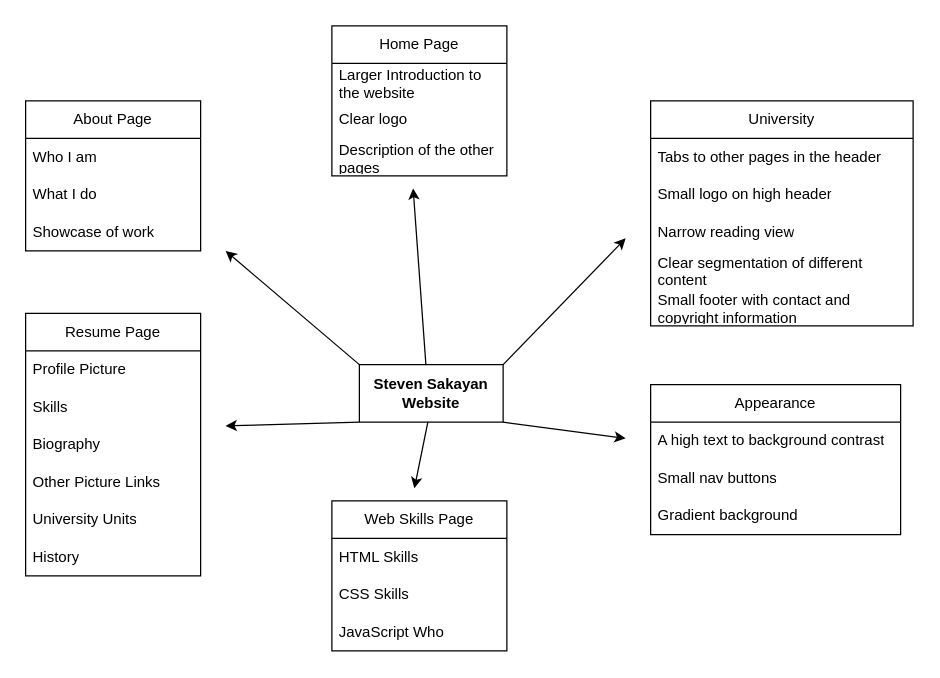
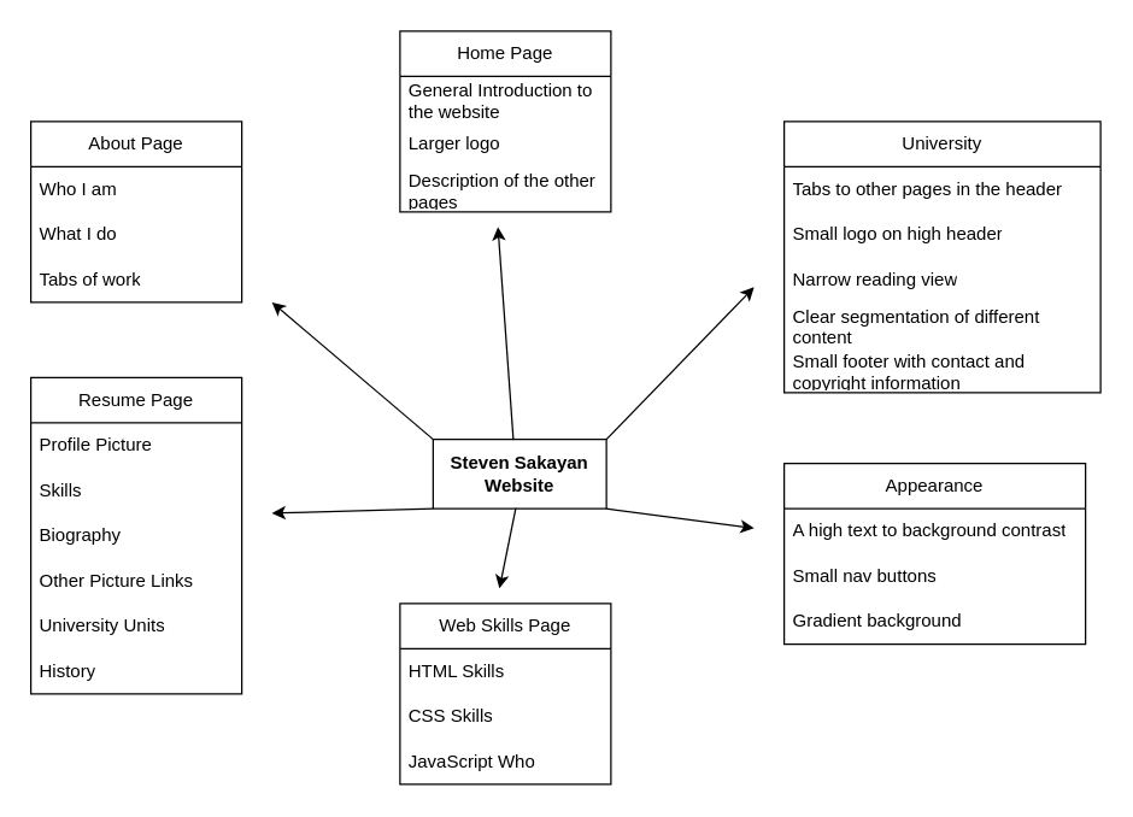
  <mxCell id="0" />
  <mxCell id="1" parent="0" />
  <mxCell id="2" value="Steven Sakayan Website" style="rounded=0;whiteSpace=wrap;html=1;fontStyle=1" vertex="1" parent="1"><mxGeometry x="287" y="291" width="115" height="46" as="geometry" /></mxCell>
  <mxCell id="3" value="Resume Page" style="swimlane;fontStyle=0;childLayout=stackLayout;horizontal=1;startSize=30;horizontalStack=0;resizeParent=1;resizeParentMax=0;resizeLast=0;collapsible=1;marginBottom=0;whiteSpace=wrap;html=1;" vertex="1" parent="1"><mxGeometry x="20" y="250" width="140" height="210" as="geometry" /></mxCell>
  <mxCell id="4" value="Profile Picture" style="text;strokeColor=none;fillColor=none;align=left;verticalAlign=middle;spacingLeft=4;spacingRight=4;overflow=hidden;points=[[0,0.5],[1,0.5]];portConstraint=eastwest;rotatable=0;whiteSpace=wrap;html=1;" vertex="1" parent="3"><mxGeometry y="30" width="140" height="30" as="geometry" /></mxCell>
  <mxCell id="5" value="Skills" style="text;strokeColor=none;fillColor=none;align=left;verticalAlign=middle;spacingLeft=4;spacingRight=4;overflow=hidden;points=[[0,0.5],[1,0.5]];portConstraint=eastwest;rotatable=0;whiteSpace=wrap;html=1;" vertex="1" parent="3"><mxGeometry y="60" width="140" height="30" as="geometry" /></mxCell>
  <mxCell id="6" value="Biography" style="text;strokeColor=none;fillColor=none;align=left;verticalAlign=middle;spacingLeft=4;spacingRight=4;overflow=hidden;points=[[0,0.5],[1,0.5]];portConstraint=eastwest;rotatable=0;whiteSpace=wrap;html=1;" vertex="1" parent="3"><mxGeometry y="90" width="140" height="30" as="geometry" /></mxCell>
  <mxCell id="7" value="Other Picture Links" style="text;strokeColor=none;fillColor=none;align=left;verticalAlign=middle;spacingLeft=4;spacingRight=4;overflow=hidden;points=[[0,0.5],[1,0.5]];portConstraint=eastwest;rotatable=0;whiteSpace=wrap;html=1;" vertex="1" parent="3"><mxGeometry y="120" width="140" height="30" as="geometry" /></mxCell>
  <mxCell id="8" value="University Units" style="text;strokeColor=none;fillColor=none;align=left;verticalAlign=middle;spacingLeft=4;spacingRight=4;overflow=hidden;points=[[0,0.5],[1,0.5]];portConstraint=eastwest;rotatable=0;whiteSpace=wrap;html=1;" vertex="1" parent="3"><mxGeometry y="150" width="140" height="30" as="geometry" /></mxCell>
  <mxCell id="9" value="History" style="text;strokeColor=none;fillColor=none;align=left;verticalAlign=middle;spacingLeft=4;spacingRight=4;overflow=hidden;points=[[0,0.5],[1,0.5]];portConstraint=eastwest;rotatable=0;whiteSpace=wrap;html=1;" vertex="1" parent="3"><mxGeometry y="180" width="140" height="30" as="geometry" /></mxCell>
  <mxCell id="10" value="University" style="swimlane;fontStyle=0;childLayout=stackLayout;horizontal=1;startSize=30;horizontalStack=0;resizeParent=1;resizeParentMax=0;resizeLast=0;collapsible=1;marginBottom=0;whiteSpace=wrap;html=1;" vertex="1" parent="1"><mxGeometry x="520" y="80" width="210" height="180" as="geometry" /></mxCell>
  <mxCell id="11" value="Tabs to other pages in the header" style="text;strokeColor=none;fillColor=none;align=left;verticalAlign=middle;spacingLeft=4;spacingRight=4;overflow=hidden;points=[[0,0.5],[1,0.5]];portConstraint=eastwest;rotatable=0;whiteSpace=wrap;html=1;" vertex="1" parent="10"><mxGeometry y="30" width="210" height="30" as="geometry" /></mxCell>
  <mxCell id="12" value="Small logo on high header" style="text;strokeColor=none;fillColor=none;align=left;verticalAlign=middle;spacingLeft=4;spacingRight=4;overflow=hidden;points=[[0,0.5],[1,0.5]];portConstraint=eastwest;rotatable=0;whiteSpace=wrap;html=1;" vertex="1" parent="10"><mxGeometry y="60" width="210" height="30" as="geometry" /></mxCell>
  <mxCell id="13" value="Narrow reading view" style="text;strokeColor=none;fillColor=none;align=left;verticalAlign=middle;spacingLeft=4;spacingRight=4;overflow=hidden;points=[[0,0.5],[1,0.5]];portConstraint=eastwest;rotatable=0;whiteSpace=wrap;html=1;" vertex="1" parent="10"><mxGeometry y="90" width="210" height="30" as="geometry" /></mxCell>
  <mxCell id="14" value="Clear segmentation of different content" style="text;strokeColor=none;fillColor=none;align=left;verticalAlign=middle;spacingLeft=4;spacingRight=4;overflow=hidden;points=[[0,0.5],[1,0.5]];portConstraint=eastwest;rotatable=0;whiteSpace=wrap;html=1;" vertex="1" parent="10"><mxGeometry y="120" width="210" height="30" as="geometry" /></mxCell>
  <mxCell id="15" value="Small footer with contact and copyright information" style="text;strokeColor=none;fillColor=none;align=left;verticalAlign=middle;spacingLeft=4;spacingRight=4;overflow=hidden;points=[[0,0.5],[1,0.5]];portConstraint=eastwest;rotatable=0;whiteSpace=wrap;html=1;" vertex="1" parent="10"><mxGeometry y="150" width="210" height="30" as="geometry" /></mxCell>
  <mxCell id="16" value="Appearance" style="swimlane;fontStyle=0;childLayout=stackLayout;horizontal=1;startSize=30;horizontalStack=0;resizeParent=1;resizeParentMax=0;resizeLast=0;collapsible=1;marginBottom=0;whiteSpace=wrap;html=1;" vertex="1" parent="1"><mxGeometry x="520" y="307" width="200" height="120" as="geometry" /></mxCell>
  <mxCell id="17" value="A high text to background contrast" style="text;strokeColor=none;fillColor=none;align=left;verticalAlign=middle;spacingLeft=4;spacingRight=4;overflow=hidden;points=[[0,0.5],[1,0.5]];portConstraint=eastwest;rotatable=0;whiteSpace=wrap;html=1;" vertex="1" parent="16"><mxGeometry y="30" width="200" height="30" as="geometry" /></mxCell>
  <mxCell id="18" value="Small nav buttons" style="text;strokeColor=none;fillColor=none;align=left;verticalAlign=middle;spacingLeft=4;spacingRight=4;overflow=hidden;points=[[0,0.5],[1,0.5]];portConstraint=eastwest;rotatable=0;whiteSpace=wrap;html=1;" vertex="1" parent="16"><mxGeometry y="60" width="200" height="30" as="geometry" /></mxCell>
  <mxCell id="19" value="Gradient background" style="text;strokeColor=none;fillColor=none;align=left;verticalAlign=middle;spacingLeft=4;spacingRight=4;overflow=hidden;points=[[0,0.5],[1,0.5]];portConstraint=eastwest;rotatable=0;whiteSpace=wrap;html=1;" vertex="1" parent="16"><mxGeometry y="90" width="200" height="30" as="geometry" /></mxCell>
  <mxCell id="20" value="Home Page" style="swimlane;fontStyle=0;childLayout=stackLayout;horizontal=1;startSize=30;horizontalStack=0;resizeParent=1;resizeParentMax=0;resizeLast=0;collapsible=1;marginBottom=0;whiteSpace=wrap;html=1;" vertex="1" parent="1"><mxGeometry x="265" y="20" width="140" height="120" as="geometry" /></mxCell>
- <mxCell id="21" value="Larger Introduction to the website" style="text;strokeColor=none;fillColor=none;align=left;verticalAlign=middle;spacingLeft=4;spacingRight=4;overflow=hidden;points=[[0,0.5],[1,0.5]];portConstraint=eastwest;rotatable=0;whiteSpace=wrap;html=1;" vertex="1" parent="20"><mxGeometry y="30" width="140" height="30" as="geometry" /></mxCell>
- <mxCell id="22" value="Clear logo" style="text;strokeColor=none;fillColor=none;align=left;verticalAlign=middle;spacingLeft=4;spacingRight=4;overflow=hidden;points=[[0,0.5],[1,0.5]];portConstraint=eastwest;rotatable=0;whiteSpace=wrap;html=1;" vertex="1" parent="20"><mxGeometry y="60" width="140" height="30" as="geometry" /></mxCell>
+ <mxCell id="21" value="General Introduction to the website" style="text;strokeColor=none;fillColor=none;align=left;verticalAlign=middle;spacingLeft=4;spacingRight=4;overflow=hidden;points=[[0,0.5],[1,0.5]];portConstraint=eastwest;rotatable=0;whiteSpace=wrap;html=1;" vertex="1" parent="20"><mxGeometry y="30" width="140" height="30" as="geometry" /></mxCell>
+ <mxCell id="22" value="Larger logo" style="text;strokeColor=none;fillColor=none;align=left;verticalAlign=middle;spacingLeft=4;spacingRight=4;overflow=hidden;points=[[0,0.5],[1,0.5]];portConstraint=eastwest;rotatable=0;whiteSpace=wrap;html=1;" vertex="1" parent="20"><mxGeometry y="60" width="140" height="30" as="geometry" /></mxCell>
  <mxCell id="23" value="Description of the other pages" style="text;strokeColor=none;fillColor=none;align=left;verticalAlign=middle;spacingLeft=4;spacingRight=4;overflow=hidden;points=[[0,0.5],[1,0.5]];portConstraint=eastwest;rotatable=0;whiteSpace=wrap;html=1;" vertex="1" parent="20"><mxGeometry y="90" width="140" height="30" as="geometry" /></mxCell>
  <mxCell id="24" value="About Page" style="swimlane;fontStyle=0;childLayout=stackLayout;horizontal=1;startSize=30;horizontalStack=0;resizeParent=1;resizeParentMax=0;resizeLast=0;collapsible=1;marginBottom=0;whiteSpace=wrap;html=1;" vertex="1" parent="1"><mxGeometry x="20" y="80" width="140" height="120" as="geometry" /></mxCell>
  <mxCell id="25" value="Who I am" style="text;strokeColor=none;fillColor=none;align=left;verticalAlign=middle;spacingLeft=4;spacingRight=4;overflow=hidden;points=[[0,0.5],[1,0.5]];portConstraint=eastwest;rotatable=0;whiteSpace=wrap;html=1;" vertex="1" parent="24"><mxGeometry y="30" width="140" height="30" as="geometry" /></mxCell>
  <mxCell id="26" value="What I do" style="text;strokeColor=none;fillColor=none;align=left;verticalAlign=middle;spacingLeft=4;spacingRight=4;overflow=hidden;points=[[0,0.5],[1,0.5]];portConstraint=eastwest;rotatable=0;whiteSpace=wrap;html=1;" vertex="1" parent="24"><mxGeometry y="60" width="140" height="30" as="geometry" /></mxCell>
- <mxCell id="27" value="Showcase of work" style="text;strokeColor=none;fillColor=none;align=left;verticalAlign=middle;spacingLeft=4;spacingRight=4;overflow=hidden;points=[[0,0.5],[1,0.5]];portConstraint=eastwest;rotatable=0;whiteSpace=wrap;html=1;" vertex="1" parent="24"><mxGeometry y="90" width="140" height="30" as="geometry" /></mxCell>
+ <mxCell id="27" value="Tabs of work" style="text;strokeColor=none;fillColor=none;align=left;verticalAlign=middle;spacingLeft=4;spacingRight=4;overflow=hidden;points=[[0,0.5],[1,0.5]];portConstraint=eastwest;rotatable=0;whiteSpace=wrap;html=1;" vertex="1" parent="24"><mxGeometry y="90" width="140" height="30" as="geometry" /></mxCell>
  <mxCell id="28" value="Web Skills Page" style="swimlane;fontStyle=0;childLayout=stackLayout;horizontal=1;startSize=30;horizontalStack=0;resizeParent=1;resizeParentMax=0;resizeLast=0;collapsible=1;marginBottom=0;whiteSpace=wrap;html=1;" vertex="1" parent="1"><mxGeometry x="265" y="400" width="140" height="120" as="geometry" /></mxCell>
  <mxCell id="29" value="HTML Skills" style="text;strokeColor=none;fillColor=none;align=left;verticalAlign=middle;spacingLeft=4;spacingRight=4;overflow=hidden;points=[[0,0.5],[1,0.5]];portConstraint=eastwest;rotatable=0;whiteSpace=wrap;html=1;" vertex="1" parent="28"><mxGeometry y="30" width="140" height="30" as="geometry" /></mxCell>
  <mxCell id="30" value="CSS Skills" style="text;strokeColor=none;fillColor=none;align=left;verticalAlign=middle;spacingLeft=4;spacingRight=4;overflow=hidden;points=[[0,0.5],[1,0.5]];portConstraint=eastwest;rotatable=0;whiteSpace=wrap;html=1;" vertex="1" parent="28"><mxGeometry y="60" width="140" height="30" as="geometry" /></mxCell>
  <mxCell id="31" value="JavaScript Who" style="text;strokeColor=none;fillColor=none;align=left;verticalAlign=middle;spacingLeft=4;spacingRight=4;overflow=hidden;points=[[0,0.5],[1,0.5]];portConstraint=eastwest;rotatable=0;whiteSpace=wrap;html=1;" vertex="1" parent="28"><mxGeometry y="90" width="140" height="30" as="geometry" /></mxCell>
  <mxCell id="32" value="" style="endArrow=classic;html=1;rounded=0;exitX=0.463;exitY=0.009;exitDx=0;exitDy=0;exitPerimeter=0;" edge="1" parent="1" source="2"><mxGeometry width="50" height="50" relative="1" as="geometry"><mxPoint x="330" y="260" as="sourcePoint" /><mxPoint x="330" y="150" as="targetPoint" /></mxGeometry></mxCell>
  <mxCell id="33" value="" style="endArrow=classic;html=1;rounded=0;exitX=1;exitY=0;exitDx=0;exitDy=0;" edge="1" parent="1" source="2"><mxGeometry width="50" height="50" relative="1" as="geometry"><mxPoint x="390" y="260" as="sourcePoint" /><mxPoint x="500" y="190" as="targetPoint" /></mxGeometry></mxCell>
  <mxCell id="34" value="" style="endArrow=classic;html=1;rounded=0;exitX=0;exitY=0;exitDx=0;exitDy=0;" edge="1" parent="1" source="2"><mxGeometry width="50" height="50" relative="1" as="geometry"><mxPoint x="230" y="250" as="sourcePoint" /><mxPoint x="180" y="200" as="targetPoint" /></mxGeometry></mxCell>
  <mxCell id="35" value="" style="endArrow=classic;html=1;rounded=0;exitX=0;exitY=1;exitDx=0;exitDy=0;" edge="1" parent="1" source="2"><mxGeometry width="50" height="50" relative="1" as="geometry"><mxPoint x="210" y="360" as="sourcePoint" /><mxPoint x="180" y="340" as="targetPoint" /></mxGeometry></mxCell>
  <mxCell id="36" value="" style="endArrow=classic;html=1;rounded=0;exitX=1;exitY=1;exitDx=0;exitDy=0;" edge="1" parent="1" source="2"><mxGeometry width="50" height="50" relative="1" as="geometry"><mxPoint x="400" y="320" as="sourcePoint" /><mxPoint x="500" y="350" as="targetPoint" /></mxGeometry></mxCell>
  <mxCell id="37" value="" style="endArrow=classic;html=1;rounded=0;exitX=0.477;exitY=0.991;exitDx=0;exitDy=0;exitPerimeter=0;" edge="1" parent="1" source="2"><mxGeometry width="50" height="50" relative="1" as="geometry"><mxPoint x="320" y="370" as="sourcePoint" /><mxPoint x="331" y="390" as="targetPoint" /></mxGeometry></mxCell>
